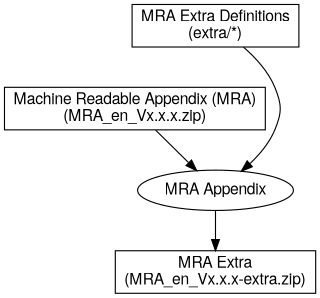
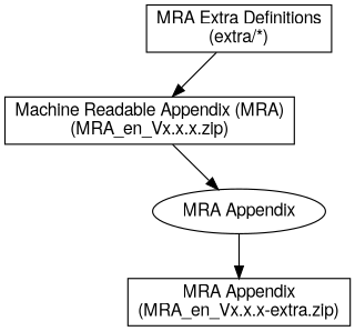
  digraph {
    rankdir=TB
    node [fontname="Helvetica,Arial,sans-serif" shape=box]
    edge [fontname="Helvetica,Arial,sans-serif"]
    n1 [label="Machine Readable Appendix (MRA)\n(MRA_en_Vx.x.x.zip)"]
    n2 [label="MRA Appendix" shape=ellipse]
-   n3 [label="MRA Extra\n(MRA_en_Vx.x.x-extra.zip)"]
+   n3 [label="MRA Appendix\n(MRA_en_Vx.x.x-extra.zip)"]
    n4 [label="MRA Extra Definitions\n(extra/*)"]
    n1 -> n2
    n2 -> n3
-   n4 -> n2
+   n4 -> n1
  }
